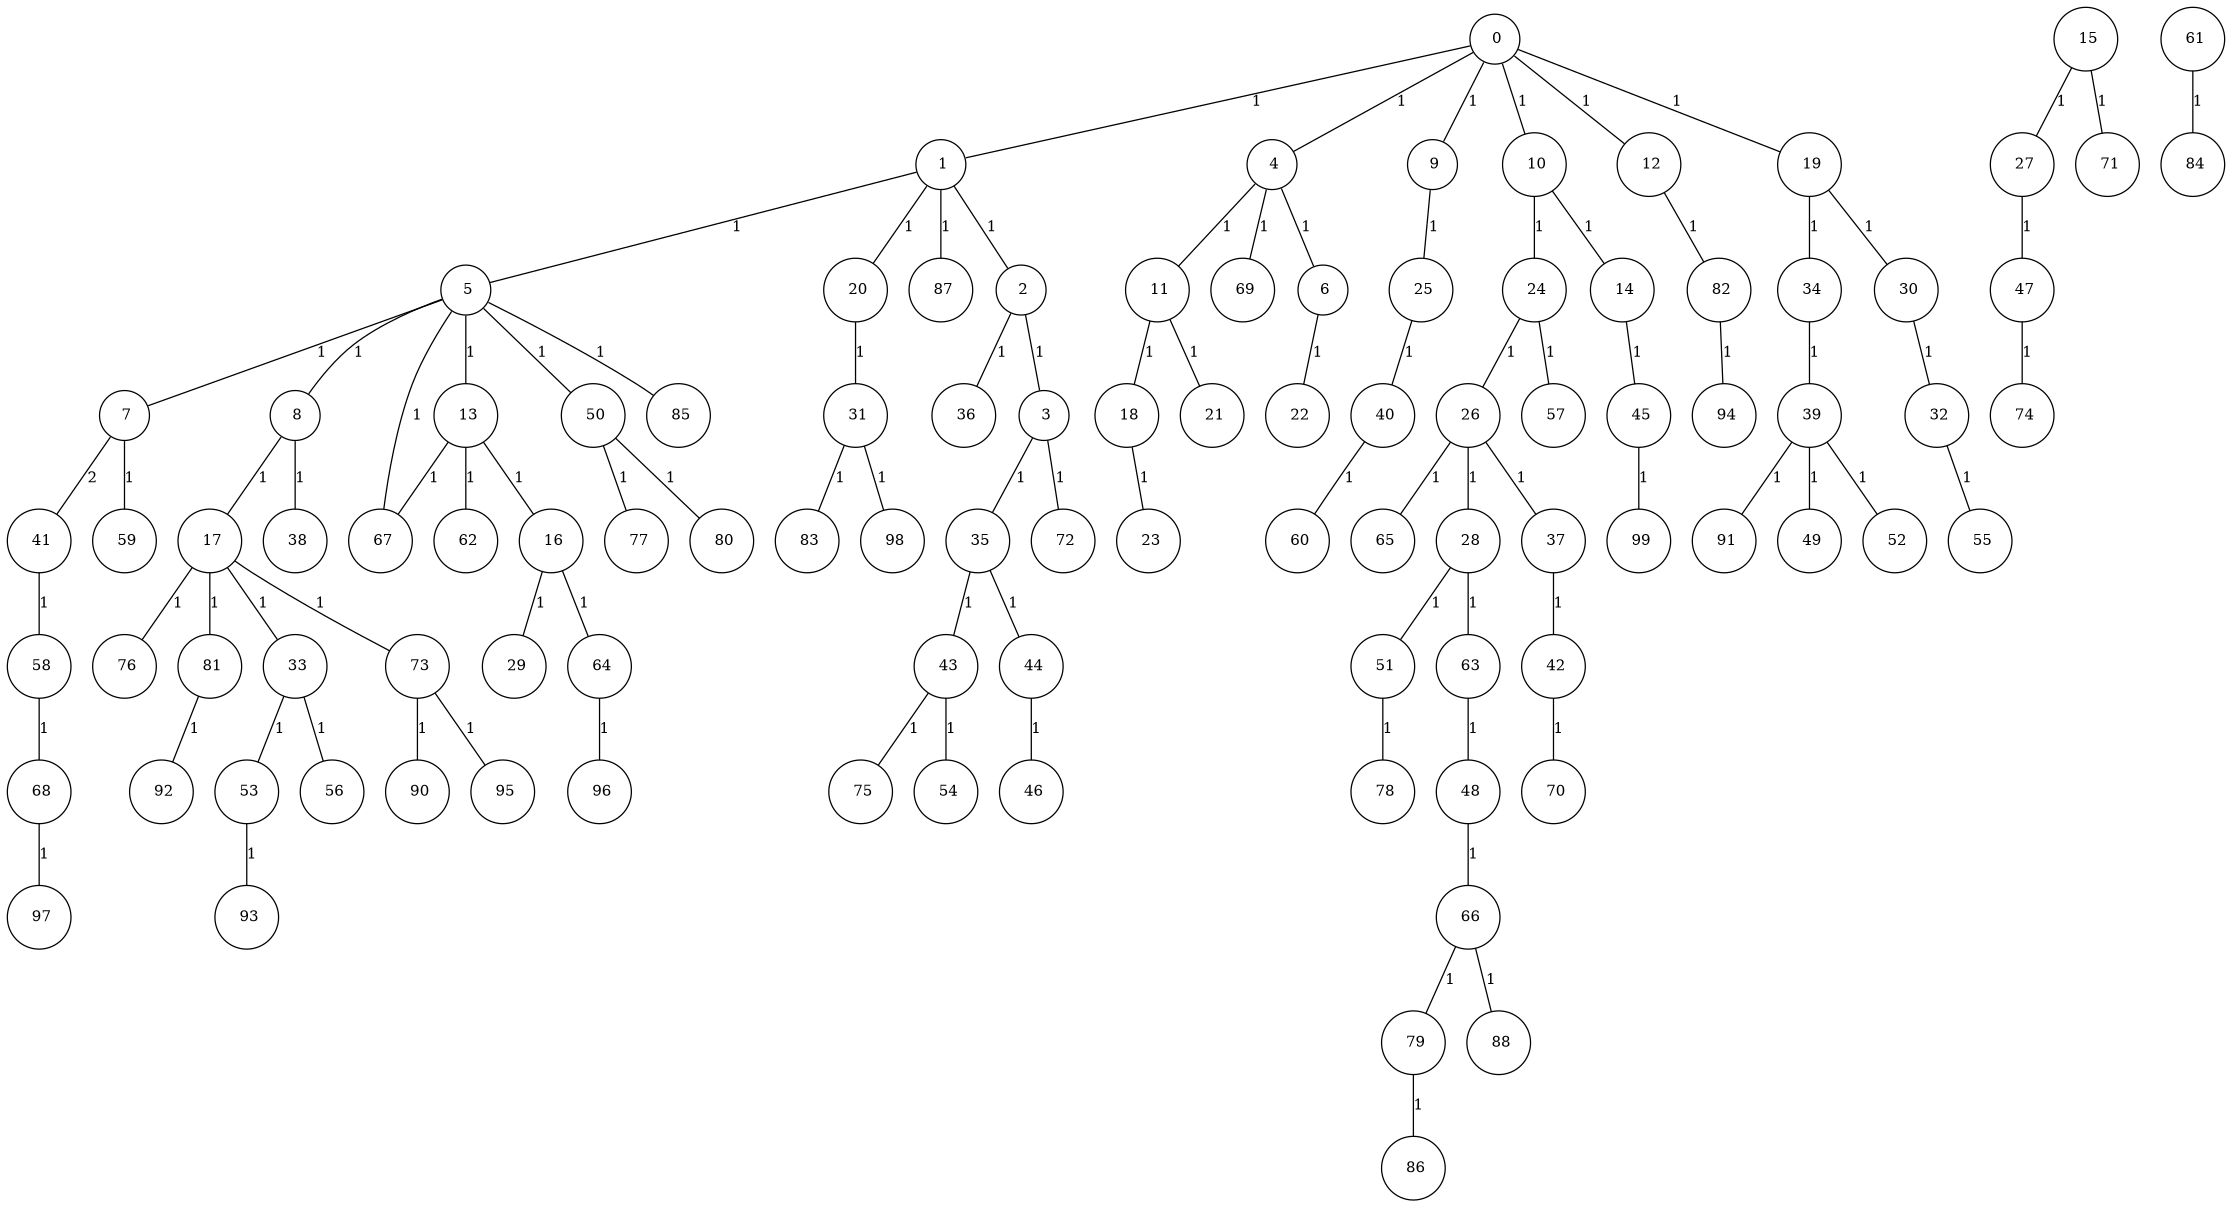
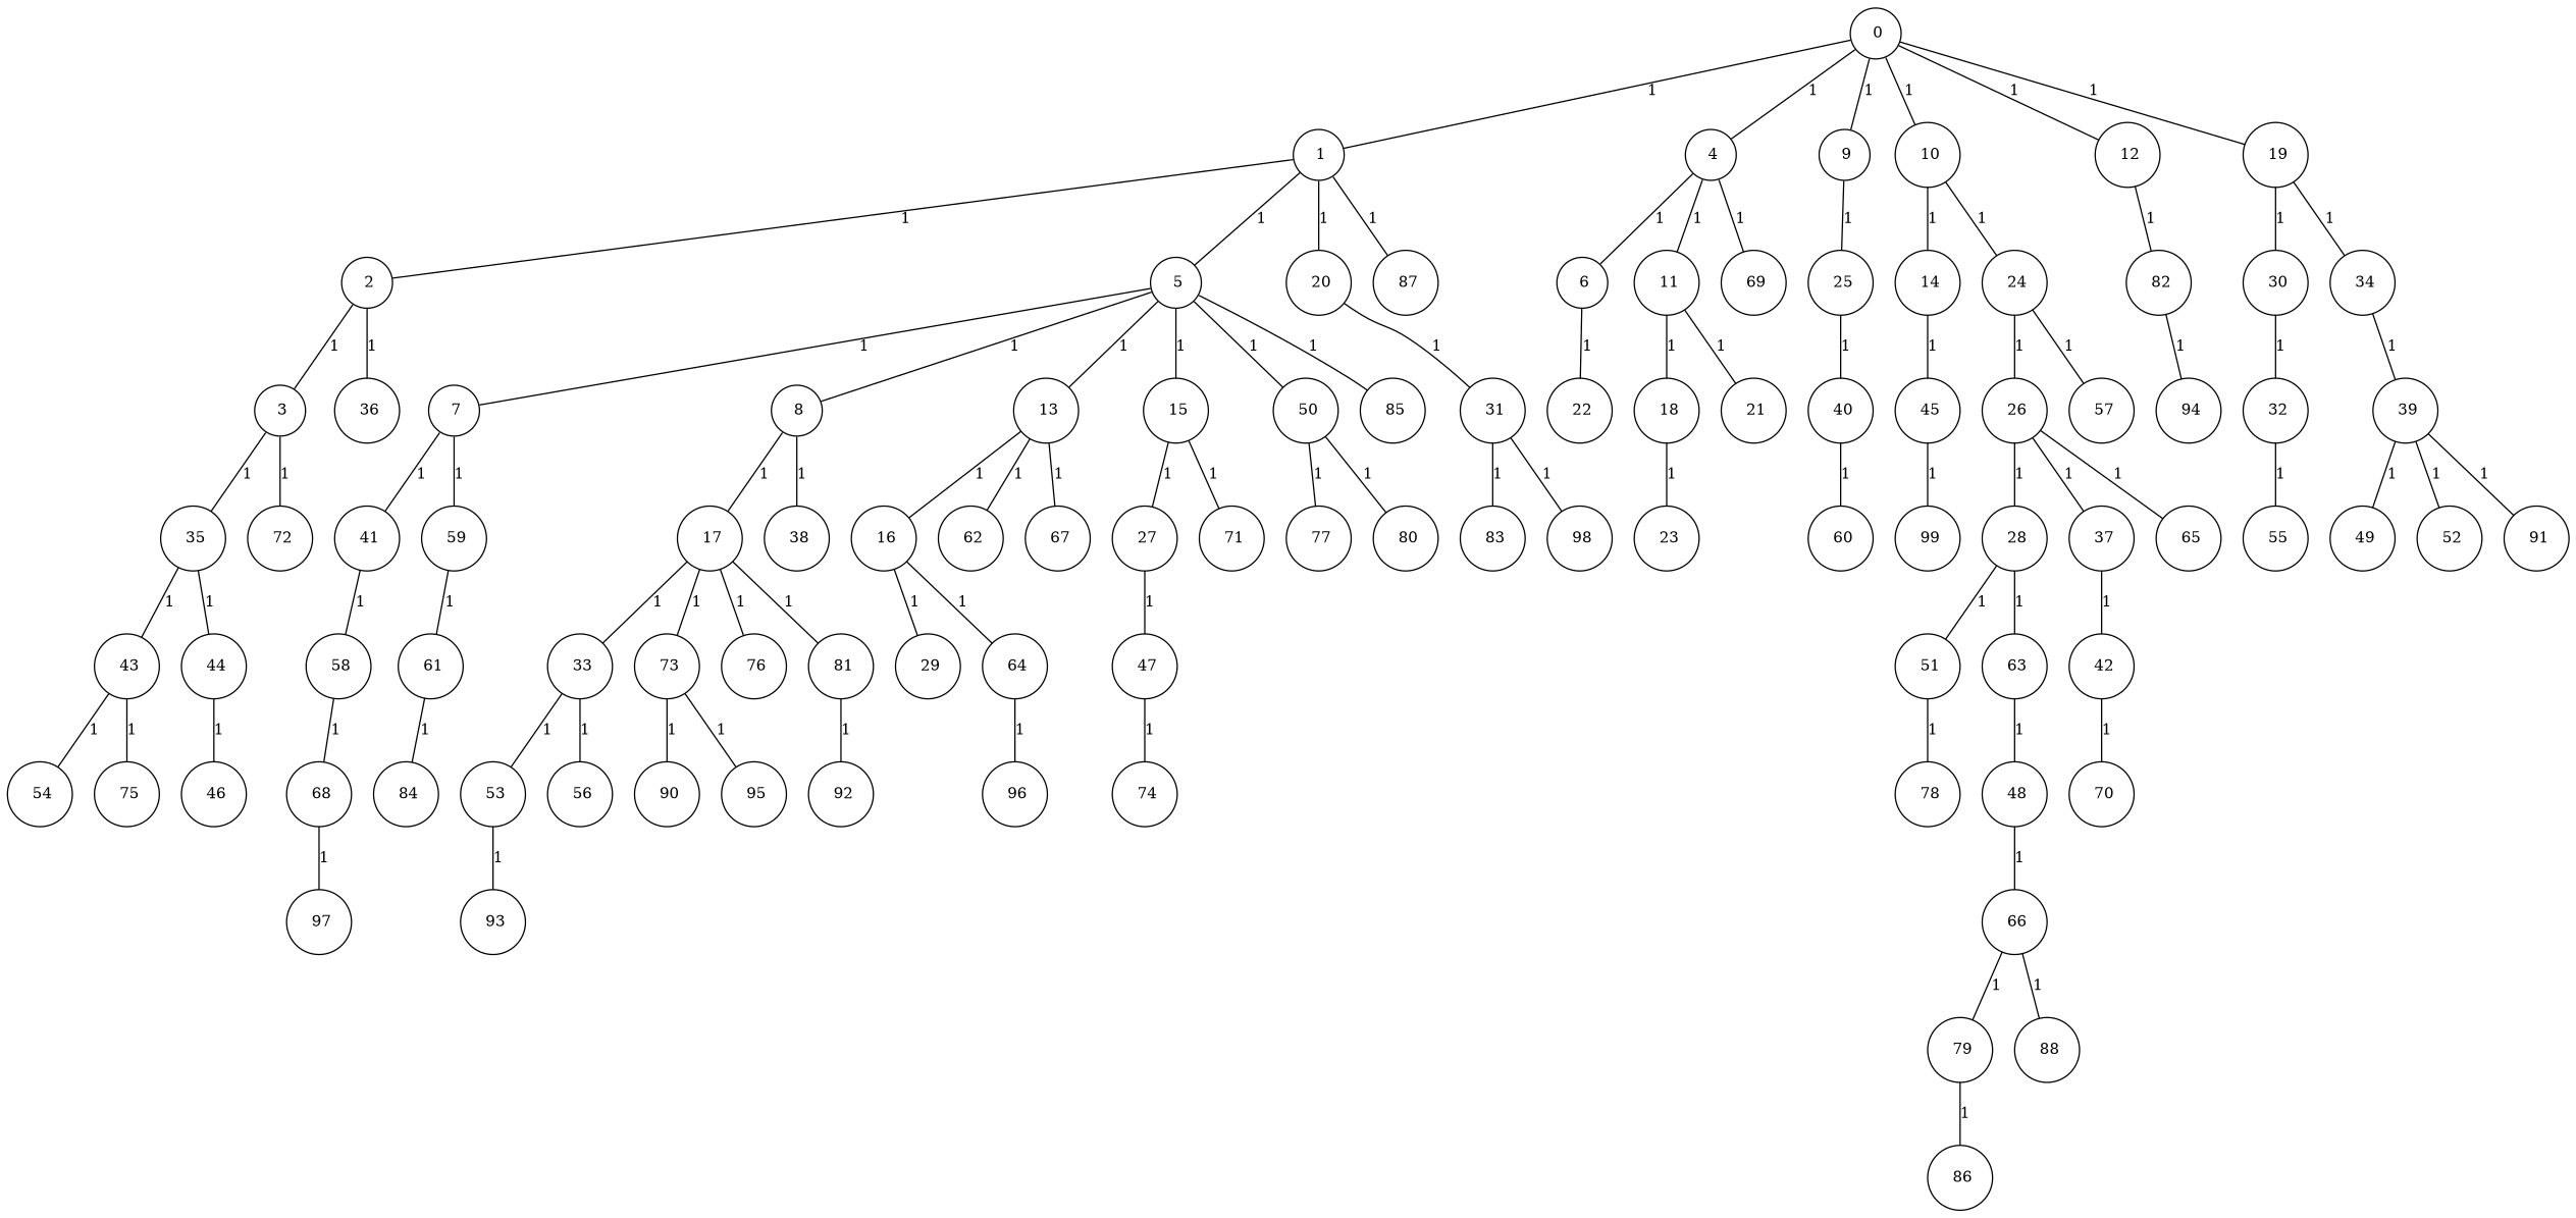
  graph {
    fixedsize="true;"
    node [color=black fontsize=12 hight=.12 shape=circle]
    edge [fontsize=12]
    n1 [label=" 0" width=.12]
    n2 [label=" 1" width=.12]
    n3 [label=" 4" width=.12]
    n4 [label=" 9" width=.12]
    n5 [label=" 10" width=.12]
    n6 [label=" 12" width=.12]
    n7 [label=" 19" width=.12]
    n8 [label=" 2" width=.12]
    n9 [label=" 5" width=.12]
    n10 [label=" 20" width=.12]
    n11 [label=" 87" width=.12]
    n12 [label=" 6" width=.12]
    n13 [label=" 11" width=.12]
    n14 [label=" 69" width=.12]
    n15 [label=" 25" width=.12]
    n16 [label=" 14" width=.12]
    n17 [label=" 24" width=.12]
    n18 [label=" 82" width=.12]
    n19 [label=" 30" width=.12]
    n20 [label=" 34" width=.12]
    n21 [label=" 3" width=.12]
    n22 [label=" 36" width=.12]
    n23 [label=" 7" width=.12]
    n24 [label=" 8" width=.12]
    n25 [label=" 13" width=.12]
    n26 [label=" 15" width=.12]
    n27 [label=" 50" width=.12]
    n28 [label=" 85" width=.12]
    n29 [label=" 31" width=.12]
    n30 [label=" 35" width=.12]
    n31 [label=" 72" width=.12]
    n32 [label=" 43" width=.12]
    n33 [label=" 44" width=.12]
    n34 [label=" 22" width=.12]
    n35 [label=" 18" width=.12]
    n36 [label=" 21" width=.12]
    n37 [label=" 41" width=.12]
    n38 [label=" 59" width=.12]
    n39 [label=" 17" width=.12]
    n40 [label=" 38" width=.12]
    n41 [label=" 16" width=.12]
    n42 [label=" 62" width=.12]
    n43 [label=" 67" width=.12]
    n44 [label=" 27" width=.12]
    n45 [label=" 71" width=.12]
    n46 [label=" 77" width=.12]
    n47 [label=" 80" width=.12]
    n48 [label=" 58" width=.12]
    n49 [label=" 61" width=.12]
    n50 [label=" 33" width=.12]
    n51 [label=" 73" width=.12]
    n52 [label=" 76" width=.12]
    n53 [label=" 81" width=.12]
    n54 [label=" 40" width=.12]
    n55 [label=" 45" width=.12]
    n56 [label=" 26" width=.12]
    n57 [label=" 57" width=.12]
    n58 [label=" 23" width=.12]
    n59 [label=" 94" width=.12]
    n60 [label=" 29" width=.12]
    n61 [label=" 64" width=.12]
    n62 [label=" 99" width=.12]
    n63 [label=" 47" width=.12]
    n64 [label=" 96" width=.12]
    n65 [label=" 53" width=.12]
    n66 [label=" 56" width=.12]
    n67 [label=" 90" width=.12]
    n68 [label=" 95" width=.12]
    n69 [label=" 92" width=.12]
    n70 [label=" 32" width=.12]
    n71 [label=" 39" width=.12]
    n72 [label=" 83" width=.12]
    n73 [label=" 98" width=.12]
    n74 [label=" 28" width=.12]
    n75 [label=" 37" width=.12]
    n76 [label=" 65" width=.12]
    n77 [label=" 60" width=.12]
    n78 [label=" 51" width=.12]
    n79 [label=" 63" width=.12]
    n80 [label=" 42" width=.12]
    n81 [label=" 74" width=.12]
    n82 [label=" 78" width=.12]
    n83 [label=" 48" width=.12]
    n84 [label=" 55" width=.12]
    n85 [label=" 93" width=.12]
    n86 [label=" 49" width=.12]
    n87 [label=" 52" width=.12]
    n88 [label=" 91" width=.12]
    n89 [label=" 54" width=.12]
    n90 [label=" 75" width=.12]
    n91 [label=" 46" width=.12]
    n92 [label=" 70" width=.12]
    n93 [label=" 68" width=.12]
    n94 [label=" 66" width=.12]
    n95 [label=" 79" width=.12]
    n96 [label=" 88" width=.12]
    n97 [label=" 97" width=.12]
    n98 [label=" 84" width=.12]
    n99 [label=" 86" width=.12]
    n1 -- n2 [label=1]
    n1 -- n3 [label=1]
    n1 -- n4 [label=1]
    n1 -- n5 [label=1]
    n1 -- n6 [label=1]
    n1 -- n7 [label=1]
    n2 -- n8 [label=1]
    n2 -- n9 [label=1]
    n2 -- n10 [label=1]
    n2 -- n11 [label=1]
    n3 -- n12 [label=1]
    n3 -- n13 [label=1]
    n3 -- n14 [label=1]
    n4 -- n15 [label=1]
    n5 -- n16 [label=1]
    n5 -- n17 [label=1]
    n6 -- n18 [label=1]
    n7 -- n19 [label=1]
    n7 -- n20 [label=1]
    n8 -- n21 [label=1]
    n8 -- n22 [label=1]
    n9 -- n23 [label=1]
    n9 -- n24 [label=1]
    n9 -- n25 [label=1]
-   n9 -- n43 [label=1]
+   n9 -- n26 [label=1]
    n9 -- n27 [label=1]
    n9 -- n28 [label=1]
    n10 -- n29 [label=1]
    n12 -- n34 [label=1]
    n13 -- n35 [label=1]
    n13 -- n36 [label=1]
    n15 -- n54 [label=1]
    n16 -- n55 [label=1]
    n17 -- n56 [label=1]
    n17 -- n57 [label=1]
    n18 -- n59 [label=1]
    n19 -- n70 [label=1]
    n20 -- n71 [label=1]
    n21 -- n30 [label=1]
    n21 -- n31 [label=1]
-   n23 -- n37 [label=2]
+   n23 -- n37 [label=1]
    n23 -- n38 [label=1]
    n24 -- n39 [label=1]
    n24 -- n40 [label=1]
    n25 -- n41 [label=1]
    n25 -- n42 [label=1]
    n25 -- n43 [label=1]
    n26 -- n44 [label=1]
    n26 -- n45 [label=1]
    n27 -- n46 [label=1]
    n27 -- n47 [label=1]
    n29 -- n72 [label=1]
    n29 -- n73 [label=1]
    n30 -- n32 [label=1]
    n30 -- n33 [label=1]
    n32 -- n89 [label=1]
    n32 -- n90 [label=1]
    n33 -- n91 [label=1]
    n35 -- n58 [label=1]
    n37 -- n48 [label=1]
+   n38 -- n49 [label=1]
    n39 -- n50 [label=1]
    n39 -- n51 [label=1]
    n39 -- n52 [label=1]
    n39 -- n53 [label=1]
    n41 -- n60 [label=1]
    n41 -- n61 [label=1]
    n44 -- n63 [label=1]
    n48 -- n93 [label=1]
    n49 -- n98 [label=1]
    n50 -- n65 [label=1]
    n50 -- n66 [label=1]
    n51 -- n67 [label=1]
    n51 -- n68 [label=1]
    n53 -- n69 [label=1]
    n54 -- n77 [label=1]
    n55 -- n62 [label=1]
    n56 -- n74 [label=1]
    n56 -- n75 [label=1]
    n56 -- n76 [label=1]
    n61 -- n64 [label=1]
    n63 -- n81 [label=1]
    n65 -- n85 [label=1]
    n70 -- n84 [label=1]
    n71 -- n86 [label=1]
    n71 -- n87 [label=1]
    n71 -- n88 [label=1]
    n74 -- n78 [label=1]
    n74 -- n79 [label=1]
    n75 -- n80 [label=1]
    n78 -- n82 [label=1]
    n79 -- n83 [label=1]
    n80 -- n92 [label=1]
    n83 -- n94 [label=1]
    n93 -- n97 [label=1]
    n94 -- n95 [label=1]
    n94 -- n96 [label=1]
    n95 -- n99 [label=1]
  }
